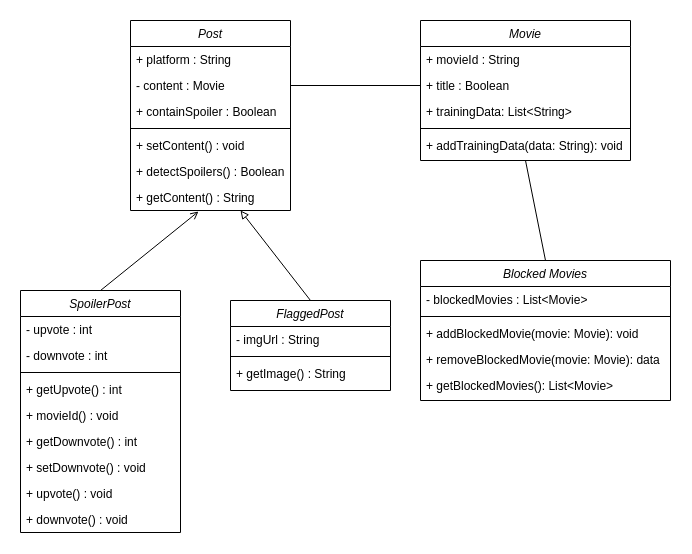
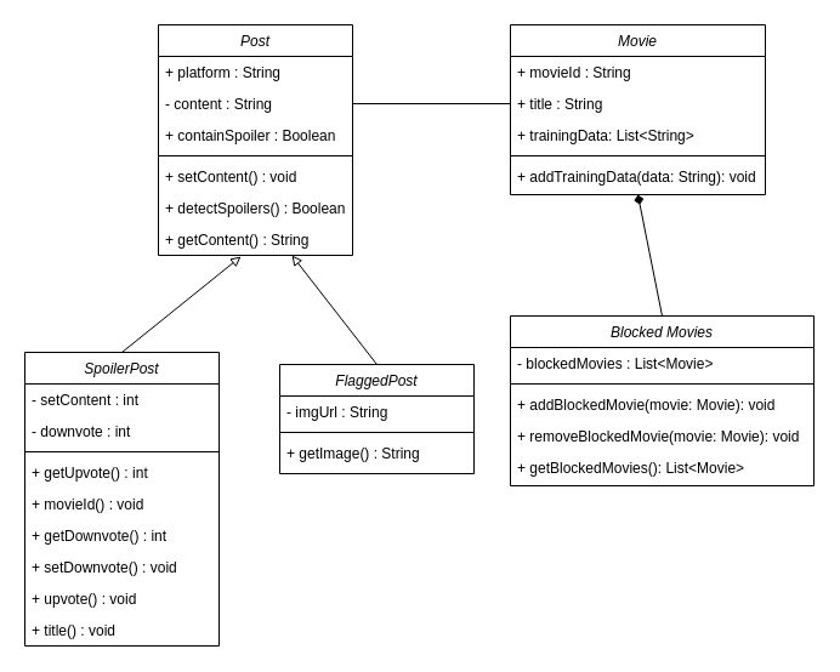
  <mxCell id="0" />
  <mxCell id="1" parent="0" />
  <mxCell id="2" value="Post" style="swimlane;fontStyle=2;align=center;verticalAlign=top;childLayout=stackLayout;horizontal=1;startSize=26;horizontalStack=0;resizeParent=1;resizeLast=0;collapsible=1;marginBottom=0;rounded=0;shadow=0;strokeWidth=1;" parent="1" vertex="1"><mxGeometry x="130" y="20" width="160" height="190" as="geometry"><mxRectangle x="230" y="140" width="160" height="26" as="alternateBounds" /></mxGeometry></mxCell>
  <mxCell id="3" value="+ platform : String" style="text;align=left;verticalAlign=top;spacingLeft=4;spacingRight=4;overflow=hidden;rotatable=0;points=[[0,0.5],[1,0.5]];portConstraint=eastwest;" parent="2" vertex="1"><mxGeometry y="26" width="160" height="26" as="geometry" /></mxCell>
- <mxCell id="4" value="- content : Movie" style="text;align=left;verticalAlign=top;spacingLeft=4;spacingRight=4;overflow=hidden;rotatable=0;points=[[0,0.5],[1,0.5]];portConstraint=eastwest;" vertex="1" parent="2"><mxGeometry y="52" width="160" height="26" as="geometry" /></mxCell>
+ <mxCell id="4" value="- content : String" style="text;align=left;verticalAlign=top;spacingLeft=4;spacingRight=4;overflow=hidden;rotatable=0;points=[[0,0.5],[1,0.5]];portConstraint=eastwest;" vertex="1" parent="2"><mxGeometry y="52" width="160" height="26" as="geometry" /></mxCell>
  <mxCell id="5" value="+ containSpoiler : Boolean" style="text;align=left;verticalAlign=top;spacingLeft=4;spacingRight=4;overflow=hidden;rotatable=0;points=[[0,0.5],[1,0.5]];portConstraint=eastwest;" vertex="1" parent="2"><mxGeometry y="78" width="160" height="26" as="geometry" /></mxCell>
  <mxCell id="6" value="" style="line;html=1;strokeWidth=1;align=left;verticalAlign=middle;spacingTop=-1;spacingLeft=3;spacingRight=3;rotatable=0;labelPosition=right;points=[];portConstraint=eastwest;" parent="2" vertex="1"><mxGeometry y="104" width="160" height="8" as="geometry" /></mxCell>
  <mxCell id="7" value="+ setContent() : void" style="text;align=left;verticalAlign=top;spacingLeft=4;spacingRight=4;overflow=hidden;rotatable=0;points=[[0,0.5],[1,0.5]];portConstraint=eastwest;" parent="2" vertex="1"><mxGeometry y="112" width="160" height="26" as="geometry" /></mxCell>
  <mxCell id="8" value="+ detectSpoilers() : Boolean" style="text;align=left;verticalAlign=top;spacingLeft=4;spacingRight=4;overflow=hidden;rotatable=0;points=[[0,0.5],[1,0.5]];portConstraint=eastwest;" vertex="1" parent="2"><mxGeometry y="138" width="160" height="26" as="geometry" /></mxCell>
  <mxCell id="9" value="+ getContent() : String" style="text;align=left;verticalAlign=top;spacingLeft=4;spacingRight=4;overflow=hidden;rotatable=0;points=[[0,0.5],[1,0.5]];portConstraint=eastwest;" vertex="1" parent="2"><mxGeometry y="164" width="160" height="26" as="geometry" /></mxCell>
  <mxCell id="10" value="Movie" style="swimlane;fontStyle=2;align=center;verticalAlign=top;childLayout=stackLayout;horizontal=1;startSize=26;horizontalStack=0;resizeParent=1;resizeLast=0;collapsible=1;marginBottom=0;rounded=0;shadow=0;strokeWidth=1;" vertex="1" parent="1"><mxGeometry x="420" y="20" width="210" height="140" as="geometry"><mxRectangle x="230" y="140" width="160" height="26" as="alternateBounds" /></mxGeometry></mxCell>
  <mxCell id="11" value="+ movieId : String" style="text;align=left;verticalAlign=top;spacingLeft=4;spacingRight=4;overflow=hidden;rotatable=0;points=[[0,0.5],[1,0.5]];portConstraint=eastwest;" vertex="1" parent="10"><mxGeometry y="26" width="210" height="26" as="geometry" /></mxCell>
- <mxCell id="12" value="+ title : Boolean" style="text;align=left;verticalAlign=top;spacingLeft=4;spacingRight=4;overflow=hidden;rotatable=0;points=[[0,0.5],[1,0.5]];portConstraint=eastwest;" vertex="1" parent="10"><mxGeometry y="52" width="210" height="26" as="geometry" /></mxCell>
+ <mxCell id="12" value="+ title : String" style="text;align=left;verticalAlign=top;spacingLeft=4;spacingRight=4;overflow=hidden;rotatable=0;points=[[0,0.5],[1,0.5]];portConstraint=eastwest;" vertex="1" parent="10"><mxGeometry y="52" width="210" height="26" as="geometry" /></mxCell>
  <mxCell id="13" value="+ trainingData: List&lt;String&gt;" style="text;align=left;verticalAlign=top;spacingLeft=4;spacingRight=4;overflow=hidden;rotatable=0;points=[[0,0.5],[1,0.5]];portConstraint=eastwest;" vertex="1" parent="10"><mxGeometry y="78" width="210" height="26" as="geometry" /></mxCell>
  <mxCell id="14" value="" style="line;html=1;strokeWidth=1;align=left;verticalAlign=middle;spacingTop=-1;spacingLeft=3;spacingRight=3;rotatable=0;labelPosition=right;points=[];portConstraint=eastwest;" vertex="1" parent="10"><mxGeometry y="104" width="210" height="8" as="geometry" /></mxCell>
  <mxCell id="15" value="+ addTrainingData(data: String): void" style="text;align=left;verticalAlign=top;spacingLeft=4;spacingRight=4;overflow=hidden;rotatable=0;points=[[0,0.5],[1,0.5]];portConstraint=eastwest;" vertex="1" parent="10"><mxGeometry y="112" width="210" height="26" as="geometry" /></mxCell>
  <mxCell id="16" value="Blocked Movies" style="swimlane;fontStyle=2;align=center;verticalAlign=top;childLayout=stackLayout;horizontal=1;startSize=26;horizontalStack=0;resizeParent=1;resizeLast=0;collapsible=1;marginBottom=0;rounded=0;shadow=0;strokeWidth=1;" vertex="1" parent="1"><mxGeometry x="420" y="260" width="250" height="140" as="geometry"><mxRectangle x="230" y="140" width="160" height="26" as="alternateBounds" /></mxGeometry></mxCell>
  <mxCell id="17" value="- blockedMovies : List&lt;Movie&gt;" style="text;align=left;verticalAlign=top;spacingLeft=4;spacingRight=4;overflow=hidden;rotatable=0;points=[[0,0.5],[1,0.5]];portConstraint=eastwest;" vertex="1" parent="16"><mxGeometry y="26" width="250" height="26" as="geometry" /></mxCell>
  <mxCell id="18" value="" style="line;html=1;strokeWidth=1;align=left;verticalAlign=middle;spacingTop=-1;spacingLeft=3;spacingRight=3;rotatable=0;labelPosition=right;points=[];portConstraint=eastwest;" vertex="1" parent="16"><mxGeometry y="52" width="250" height="8" as="geometry" /></mxCell>
  <mxCell id="19" value="+ addBlockedMovie(movie: Movie): void" style="text;align=left;verticalAlign=top;spacingLeft=4;spacingRight=4;overflow=hidden;rotatable=0;points=[[0,0.5],[1,0.5]];portConstraint=eastwest;" vertex="1" parent="16"><mxGeometry y="60" width="250" height="26" as="geometry" /></mxCell>
- <mxCell id="20" value="+ removeBlockedMovie(movie: Movie): data" style="text;align=left;verticalAlign=top;spacingLeft=4;spacingRight=4;overflow=hidden;rotatable=0;points=[[0,0.5],[1,0.5]];portConstraint=eastwest;" vertex="1" parent="16"><mxGeometry y="86" width="250" height="26" as="geometry" /></mxCell>
+ <mxCell id="20" value="+ removeBlockedMovie(movie: Movie): void" style="text;align=left;verticalAlign=top;spacingLeft=4;spacingRight=4;overflow=hidden;rotatable=0;points=[[0,0.5],[1,0.5]];portConstraint=eastwest;" vertex="1" parent="16"><mxGeometry y="86" width="250" height="26" as="geometry" /></mxCell>
  <mxCell id="21" value="+ getBlockedMovies(): List&lt;Movie&gt;" style="text;align=left;verticalAlign=top;spacingLeft=4;spacingRight=4;overflow=hidden;rotatable=0;points=[[0,0.5],[1,0.5]];portConstraint=eastwest;" vertex="1" parent="16"><mxGeometry y="112" width="250" height="26" as="geometry" /></mxCell>
  <mxCell id="22" value="SpoilerPost" style="swimlane;fontStyle=2;align=center;verticalAlign=top;childLayout=stackLayout;horizontal=1;startSize=26;horizontalStack=0;resizeParent=1;resizeLast=0;collapsible=1;marginBottom=0;rounded=0;shadow=0;strokeWidth=1;" vertex="1" parent="1"><mxGeometry x="20" y="290" width="160" height="242" as="geometry"><mxRectangle x="230" y="140" width="160" height="26" as="alternateBounds" /></mxGeometry></mxCell>
- <mxCell id="23" value="- upvote : int" style="text;align=left;verticalAlign=top;spacingLeft=4;spacingRight=4;overflow=hidden;rotatable=0;points=[[0,0.5],[1,0.5]];portConstraint=eastwest;" vertex="1" parent="22"><mxGeometry y="26" width="160" height="26" as="geometry" /></mxCell>
+ <mxCell id="23" value="- setContent : int" style="text;align=left;verticalAlign=top;spacingLeft=4;spacingRight=4;overflow=hidden;rotatable=0;points=[[0,0.5],[1,0.5]];portConstraint=eastwest;" vertex="1" parent="22"><mxGeometry y="26" width="160" height="26" as="geometry" /></mxCell>
  <mxCell id="24" value="- downvote : int" style="text;align=left;verticalAlign=top;spacingLeft=4;spacingRight=4;overflow=hidden;rotatable=0;points=[[0,0.5],[1,0.5]];portConstraint=eastwest;" vertex="1" parent="22"><mxGeometry y="52" width="160" height="26" as="geometry" /></mxCell>
  <mxCell id="25" value="" style="line;html=1;strokeWidth=1;align=left;verticalAlign=middle;spacingTop=-1;spacingLeft=3;spacingRight=3;rotatable=0;labelPosition=right;points=[];portConstraint=eastwest;" vertex="1" parent="22"><mxGeometry y="78" width="160" height="8" as="geometry" /></mxCell>
  <mxCell id="26" value="+ getUpvote() : int" style="text;align=left;verticalAlign=top;spacingLeft=4;spacingRight=4;overflow=hidden;rotatable=0;points=[[0,0.5],[1,0.5]];portConstraint=eastwest;" vertex="1" parent="22"><mxGeometry y="86" width="160" height="26" as="geometry" /></mxCell>
  <mxCell id="27" value="+ movieId() : void" style="text;align=left;verticalAlign=top;spacingLeft=4;spacingRight=4;overflow=hidden;rotatable=0;points=[[0,0.5],[1,0.5]];portConstraint=eastwest;" vertex="1" parent="22"><mxGeometry y="112" width="160" height="26" as="geometry" /></mxCell>
  <mxCell id="28" value="+ getDownvote() : int" style="text;align=left;verticalAlign=top;spacingLeft=4;spacingRight=4;overflow=hidden;rotatable=0;points=[[0,0.5],[1,0.5]];portConstraint=eastwest;" vertex="1" parent="22"><mxGeometry y="138" width="160" height="26" as="geometry" /></mxCell>
  <mxCell id="29" value="+ setDownvote() : void" style="text;align=left;verticalAlign=top;spacingLeft=4;spacingRight=4;overflow=hidden;rotatable=0;points=[[0,0.5],[1,0.5]];portConstraint=eastwest;" vertex="1" parent="22"><mxGeometry y="164" width="160" height="26" as="geometry" /></mxCell>
  <mxCell id="30" value="+ upvote() : void" style="text;align=left;verticalAlign=top;spacingLeft=4;spacingRight=4;overflow=hidden;rotatable=0;points=[[0,0.5],[1,0.5]];portConstraint=eastwest;" vertex="1" parent="22"><mxGeometry y="190" width="160" height="26" as="geometry" /></mxCell>
- <mxCell id="31" value="+ downvote() : void" style="text;align=left;verticalAlign=top;spacingLeft=4;spacingRight=4;overflow=hidden;rotatable=0;points=[[0,0.5],[1,0.5]];portConstraint=eastwest;" vertex="1" parent="22"><mxGeometry y="216" width="160" height="26" as="geometry" /></mxCell>
- <mxCell id="32" value="" style="endArrow=open;html=1;rounded=0;entryX=0.425;entryY=1.038;entryDx=0;entryDy=0;entryPerimeter=0;exitX=0.5;exitY=0;exitDx=0;exitDy=0;endFill=0;" edge="1" parent="1" source="22" target="9"><mxGeometry width="50" height="50" relative="1" as="geometry"><mxPoint x="300" y="290" as="sourcePoint" /><mxPoint x="350" y="240" as="targetPoint" /></mxGeometry></mxCell>
- <mxCell id="33" value="" style="endArrow=none;html=1;rounded=0;exitX=0.5;exitY=0;exitDx=0;exitDy=0;entryX=0.5;entryY=1;entryDx=0;entryDy=0;" edge="1" parent="1" source="16" target="10"><mxGeometry width="50" height="50" relative="1" as="geometry"><mxPoint x="560" y="250" as="sourcePoint" /><mxPoint x="610" y="200" as="targetPoint" /></mxGeometry></mxCell>
+ <mxCell id="31" value="+ title() : void" style="text;align=left;verticalAlign=top;spacingLeft=4;spacingRight=4;overflow=hidden;rotatable=0;points=[[0,0.5],[1,0.5]];portConstraint=eastwest;" vertex="1" parent="22"><mxGeometry y="216" width="160" height="26" as="geometry" /></mxCell>
+ <mxCell id="32" value="" style="endArrow=block;html=1;rounded=0;entryX=0.425;entryY=1.038;entryDx=0;entryDy=0;entryPerimeter=0;exitX=0.5;exitY=0;exitDx=0;exitDy=0;endFill=0;" edge="1" parent="1" source="22" target="9"><mxGeometry width="50" height="50" relative="1" as="geometry"><mxPoint x="300" y="290" as="sourcePoint" /><mxPoint x="350" y="240" as="targetPoint" /></mxGeometry></mxCell>
+ <mxCell id="33" value="" style="endArrow=diamond;html=1;rounded=0;exitX=0.5;exitY=0;exitDx=0;exitDy=0;entryX=0.5;entryY=1;entryDx=0;entryDy=0;" edge="1" parent="1" source="16" target="10"><mxGeometry width="50" height="50" relative="1" as="geometry"><mxPoint x="560" y="250" as="sourcePoint" /><mxPoint x="610" y="200" as="targetPoint" /></mxGeometry></mxCell>
  <mxCell id="34" value="" style="endArrow=none;html=1;rounded=0;exitX=1;exitY=0.5;exitDx=0;exitDy=0;entryX=0;entryY=0.5;entryDx=0;entryDy=0;" edge="1" parent="1" source="4" target="12"><mxGeometry width="50" height="50" relative="1" as="geometry"><mxPoint x="320" y="110" as="sourcePoint" /><mxPoint x="370" y="60" as="targetPoint" /></mxGeometry></mxCell>
  <mxCell id="35" value="FlaggedPost" style="swimlane;fontStyle=2;align=center;verticalAlign=top;childLayout=stackLayout;horizontal=1;startSize=26;horizontalStack=0;resizeParent=1;resizeLast=0;collapsible=1;marginBottom=0;rounded=0;shadow=0;strokeWidth=1;" vertex="1" parent="1"><mxGeometry x="230" y="300" width="160" height="90" as="geometry"><mxRectangle x="230" y="140" width="160" height="26" as="alternateBounds" /></mxGeometry></mxCell>
  <mxCell id="36" value="- imgUrl : String" style="text;align=left;verticalAlign=top;spacingLeft=4;spacingRight=4;overflow=hidden;rotatable=0;points=[[0,0.5],[1,0.5]];portConstraint=eastwest;" vertex="1" parent="35"><mxGeometry y="26" width="160" height="26" as="geometry" /></mxCell>
  <mxCell id="37" value="" style="line;html=1;strokeWidth=1;align=left;verticalAlign=middle;spacingTop=-1;spacingLeft=3;spacingRight=3;rotatable=0;labelPosition=right;points=[];portConstraint=eastwest;" vertex="1" parent="35"><mxGeometry y="52" width="160" height="8" as="geometry" /></mxCell>
  <mxCell id="38" value="+ getImage() : String" style="text;align=left;verticalAlign=top;spacingLeft=4;spacingRight=4;overflow=hidden;rotatable=0;points=[[0,0.5],[1,0.5]];portConstraint=eastwest;" vertex="1" parent="35"><mxGeometry y="60" width="160" height="26" as="geometry" /></mxCell>
  <mxCell id="39" value="" style="endArrow=block;html=1;rounded=0;exitX=0.5;exitY=0;exitDx=0;exitDy=0;endFill=0;" edge="1" parent="1" source="35"><mxGeometry width="50" height="50" relative="1" as="geometry"><mxPoint x="110" y="300" as="sourcePoint" /><mxPoint x="240" y="210" as="targetPoint" /></mxGeometry></mxCell>
